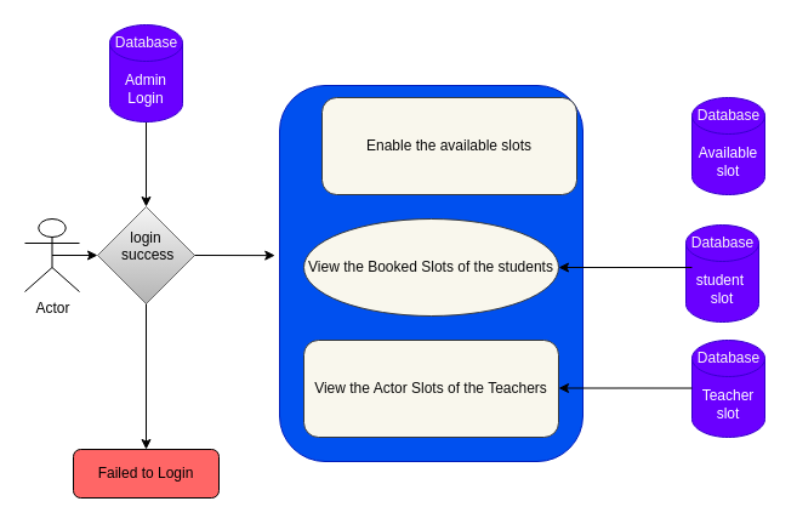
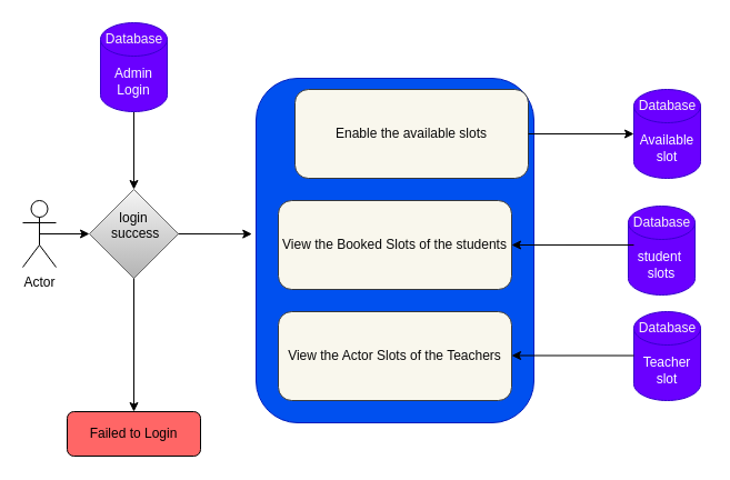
  <mxCell id="0" />
  <mxCell id="1" parent="0" />
- <mxCell id="2" value="Actor" style="shape=umlActor;verticalLabelPosition=bottom;verticalAlign=top;html=1;outlineConnect=0;" parent="1" vertex="1"><mxGeometry x="20" y="180" width="45" height="60" as="geometry" /></mxCell>
+ <mxCell id="2" value="Actor" style="shape=umlActor;verticalLabelPosition=bottom;verticalAlign=top;html=1;outlineConnect=0;" parent="1" vertex="1"><mxGeometry x="20" y="180" width="30" height="60" as="geometry" /></mxCell>
  <mxCell id="3" value="&lt;font color=&quot;#000000&quot;&gt;login&lt;br&gt;&amp;nbsp;success&lt;br&gt;&lt;br&gt;&lt;/font&gt;" style="rhombus;whiteSpace=wrap;html=1;fillColor=#f5f5f5;gradientColor=#b3b3b3;strokeColor=#666666;" parent="1" vertex="1"><mxGeometry x="80" y="170" width="80" height="80" as="geometry" /></mxCell>
  <mxCell id="4" value="" style="endArrow=classic;html=1;exitX=0.5;exitY=1;exitDx=0;exitDy=0;exitPerimeter=0;" parent="1" source="11" target="3" edge="1"><mxGeometry width="50" height="50" relative="1" as="geometry"><mxPoint x="120" y="120" as="sourcePoint" /><mxPoint x="170" y="100" as="targetPoint" /></mxGeometry></mxCell>
  <mxCell id="5" value="" style="endArrow=classic;html=1;" parent="1" edge="1"><mxGeometry width="50" height="50" relative="1" as="geometry"><mxPoint x="120" y="250" as="sourcePoint" /><mxPoint x="120" y="370" as="targetPoint" /></mxGeometry></mxCell>
  <mxCell id="6" value="Failed to Login" style="rounded=1;whiteSpace=wrap;html=1;fillColor=#FF6666;" parent="1" vertex="1"><mxGeometry x="60" y="370" width="120" height="40" as="geometry" /></mxCell>
  <mxCell id="7" value="" style="endArrow=classic;html=1;exitX=0.5;exitY=0.5;exitDx=0;exitDy=0;exitPerimeter=0;" parent="1" source="2" target="3" edge="1"><mxGeometry width="50" height="50" relative="1" as="geometry"><mxPoint x="40" y="220" as="sourcePoint" /><mxPoint x="90" y="170" as="targetPoint" /></mxGeometry></mxCell>
  <mxCell id="8" value="" style="endArrow=classic;html=1;entryX=-0.015;entryY=0.452;entryDx=0;entryDy=0;entryPerimeter=0;" parent="1" target="13" edge="1"><mxGeometry width="50" height="50" relative="1" as="geometry"><mxPoint x="160" y="210" as="sourcePoint" /><mxPoint x="200" y="210" as="targetPoint" /></mxGeometry></mxCell>
  <mxCell id="9" value="Yes" style="text;html=1;align=center;verticalAlign=middle;resizable=0;points=[];autosize=1;strokeColor=none;fillColor=none;fontColor=#FFFFFF;" parent="1" vertex="1"><mxGeometry x="170" y="190" width="40" height="30" as="geometry" /></mxCell>
  <mxCell id="10" value="No" style="text;html=1;align=center;verticalAlign=middle;resizable=0;points=[];autosize=1;labelBackgroundColor=none;fontColor=#FFFFFF;" parent="1" vertex="1"><mxGeometry x="90" y="260" width="40" height="30" as="geometry" /></mxCell>
  <mxCell id="11" value="Admin Login" style="shape=cylinder3;whiteSpace=wrap;html=1;boundedLbl=1;backgroundOutline=1;size=15;fillColor=#6a00ff;fontColor=#ffffff;strokeColor=#3700CC;" parent="1" vertex="1"><mxGeometry x="90" y="20" width="60" height="80" as="geometry" /></mxCell>
  <mxCell id="12" value="Database" style="text;html=1;align=center;verticalAlign=middle;resizable=0;points=[];autosize=1;strokeColor=none;fillColor=none;fontColor=#f9f5f5;labelBackgroundColor=none;" parent="1" vertex="1"><mxGeometry x="85" y="20" width="70" height="30" as="geometry" /></mxCell>
  <mxCell id="13" value="" style="rounded=1;whiteSpace=wrap;html=1;fillColor=#0050ef;fontColor=#ffffff;strokeColor=#001DBC;" parent="1" vertex="1"><mxGeometry x="230" y="70" width="250" height="310" as="geometry" /></mxCell>
  <mxCell id="14" value="&lt;font color=&quot;#080808&quot;&gt;Enable the available slots&lt;/font&gt;" style="rounded=1;whiteSpace=wrap;html=1;fillColor=#f9f7ed;strokeColor=#36393d;" parent="1" vertex="1"><mxGeometry x="265" y="80" width="210" height="80" as="geometry" /></mxCell>
- <mxCell id="15" value="&lt;font color=&quot;#080808&quot;&gt;View the Booked Slots of the students&lt;/font&gt;" style="ellipse;whiteSpace=wrap;html=1;fillColor=#f9f7ed;strokeColor=#36393d;" parent="1" vertex="1"><mxGeometry x="250" y="180" width="210" height="80" as="geometry" /></mxCell>
+ <mxCell id="15" value="&lt;font color=&quot;#080808&quot;&gt;View the Booked Slots of the students&lt;/font&gt;" style="rounded=1;whiteSpace=wrap;html=1;fillColor=#f9f7ed;strokeColor=#36393d;" parent="1" vertex="1"><mxGeometry x="250" y="180" width="210" height="80" as="geometry" /></mxCell>
  <mxCell id="16" value="&lt;span style=&quot;color: rgb(8, 8, 8);&quot;&gt;View the Actor Slots of the Teachers&lt;/span&gt;" style="rounded=1;whiteSpace=wrap;html=1;fillColor=#f9f7ed;strokeColor=#36393d;" parent="1" vertex="1"><mxGeometry x="250" y="280" width="210" height="80" as="geometry" /></mxCell>
  <mxCell id="17" value="Available&lt;br&gt;slot" style="shape=cylinder3;whiteSpace=wrap;html=1;boundedLbl=1;backgroundOutline=1;size=15;fillColor=#6a00ff;fontColor=#ffffff;strokeColor=#3700CC;" parent="1" vertex="1"><mxGeometry x="570" y="80" width="60" height="80" as="geometry" /></mxCell>
  <mxCell id="18" value="Database" style="text;html=1;align=center;verticalAlign=middle;resizable=0;points=[];autosize=1;strokeColor=none;fillColor=none;fontColor=#f9f5f5;labelBackgroundColor=none;" parent="1" vertex="1"><mxGeometry x="565" y="80" width="70" height="30" as="geometry" /></mxCell>
- <mxCell id="19" value="student&amp;nbsp;&lt;br&gt;slot" style="shape=cylinder3;whiteSpace=wrap;html=1;boundedLbl=1;backgroundOutline=1;size=15;fillColor=#6a00ff;fontColor=#ffffff;strokeColor=#3700CC;" parent="1" vertex="1"><mxGeometry x="565" y="185" width="60" height="80" as="geometry" /></mxCell>
+ <mxCell id="19" value="student&amp;nbsp;&lt;br&gt;slots" style="shape=cylinder3;whiteSpace=wrap;html=1;boundedLbl=1;backgroundOutline=1;size=15;fillColor=#6a00ff;fontColor=#ffffff;strokeColor=#3700CC;" parent="1" vertex="1"><mxGeometry x="565" y="185" width="60" height="80" as="geometry" /></mxCell>
  <mxCell id="20" value="Database" style="text;html=1;align=center;verticalAlign=middle;resizable=0;points=[];autosize=1;strokeColor=none;fillColor=none;fontColor=#f9f5f5;labelBackgroundColor=none;" parent="1" vertex="1"><mxGeometry x="560" y="185" width="70" height="30" as="geometry" /></mxCell>
  <mxCell id="21" value="Teacher&lt;br&gt;slot" style="shape=cylinder3;whiteSpace=wrap;html=1;boundedLbl=1;backgroundOutline=1;size=15;fillColor=#6a00ff;fontColor=#ffffff;strokeColor=#3700CC;" parent="1" vertex="1"><mxGeometry x="570" y="280" width="60" height="80" as="geometry" /></mxCell>
  <mxCell id="22" value="Database" style="text;html=1;align=center;verticalAlign=middle;resizable=0;points=[];autosize=1;strokeColor=none;fillColor=none;fontColor=#f9f5f5;labelBackgroundColor=none;" parent="1" vertex="1"><mxGeometry x="565" y="280" width="70" height="30" as="geometry" /></mxCell>
+ <mxCell id="23" value="" style="endArrow=classic;html=1;fontColor=#080808;entryX=0;entryY=0.5;entryDx=0;entryDy=0;entryPerimeter=0;exitX=1;exitY=0.5;exitDx=0;exitDy=0;" parent="1" source="14" target="17" edge="1"><mxGeometry width="50" height="50" relative="1" as="geometry"><mxPoint x="460" y="130" as="sourcePoint" /><mxPoint x="510" y="80" as="targetPoint" /></mxGeometry></mxCell>
  <mxCell id="24" value="" style="endArrow=classic;html=1;fontColor=#080808;entryX=1;entryY=0.5;entryDx=0;entryDy=0;exitX=0.083;exitY=0.438;exitDx=0;exitDy=0;exitPerimeter=0;" parent="1" source="19" target="15" edge="1"><mxGeometry width="50" height="50" relative="1" as="geometry"><mxPoint x="560" y="230" as="sourcePoint" /><mxPoint x="610" y="180" as="targetPoint" /></mxGeometry></mxCell>
  <mxCell id="25" value="" style="endArrow=classic;html=1;fontColor=#080808;entryX=1;entryY=0.5;entryDx=0;entryDy=0;exitX=0.083;exitY=0.438;exitDx=0;exitDy=0;exitPerimeter=0;" parent="1" edge="1"><mxGeometry width="50" height="50" relative="1" as="geometry"><mxPoint x="570" y="319.54" as="sourcePoint" /><mxPoint x="460.02" y="319.5" as="targetPoint" /></mxGeometry></mxCell>
